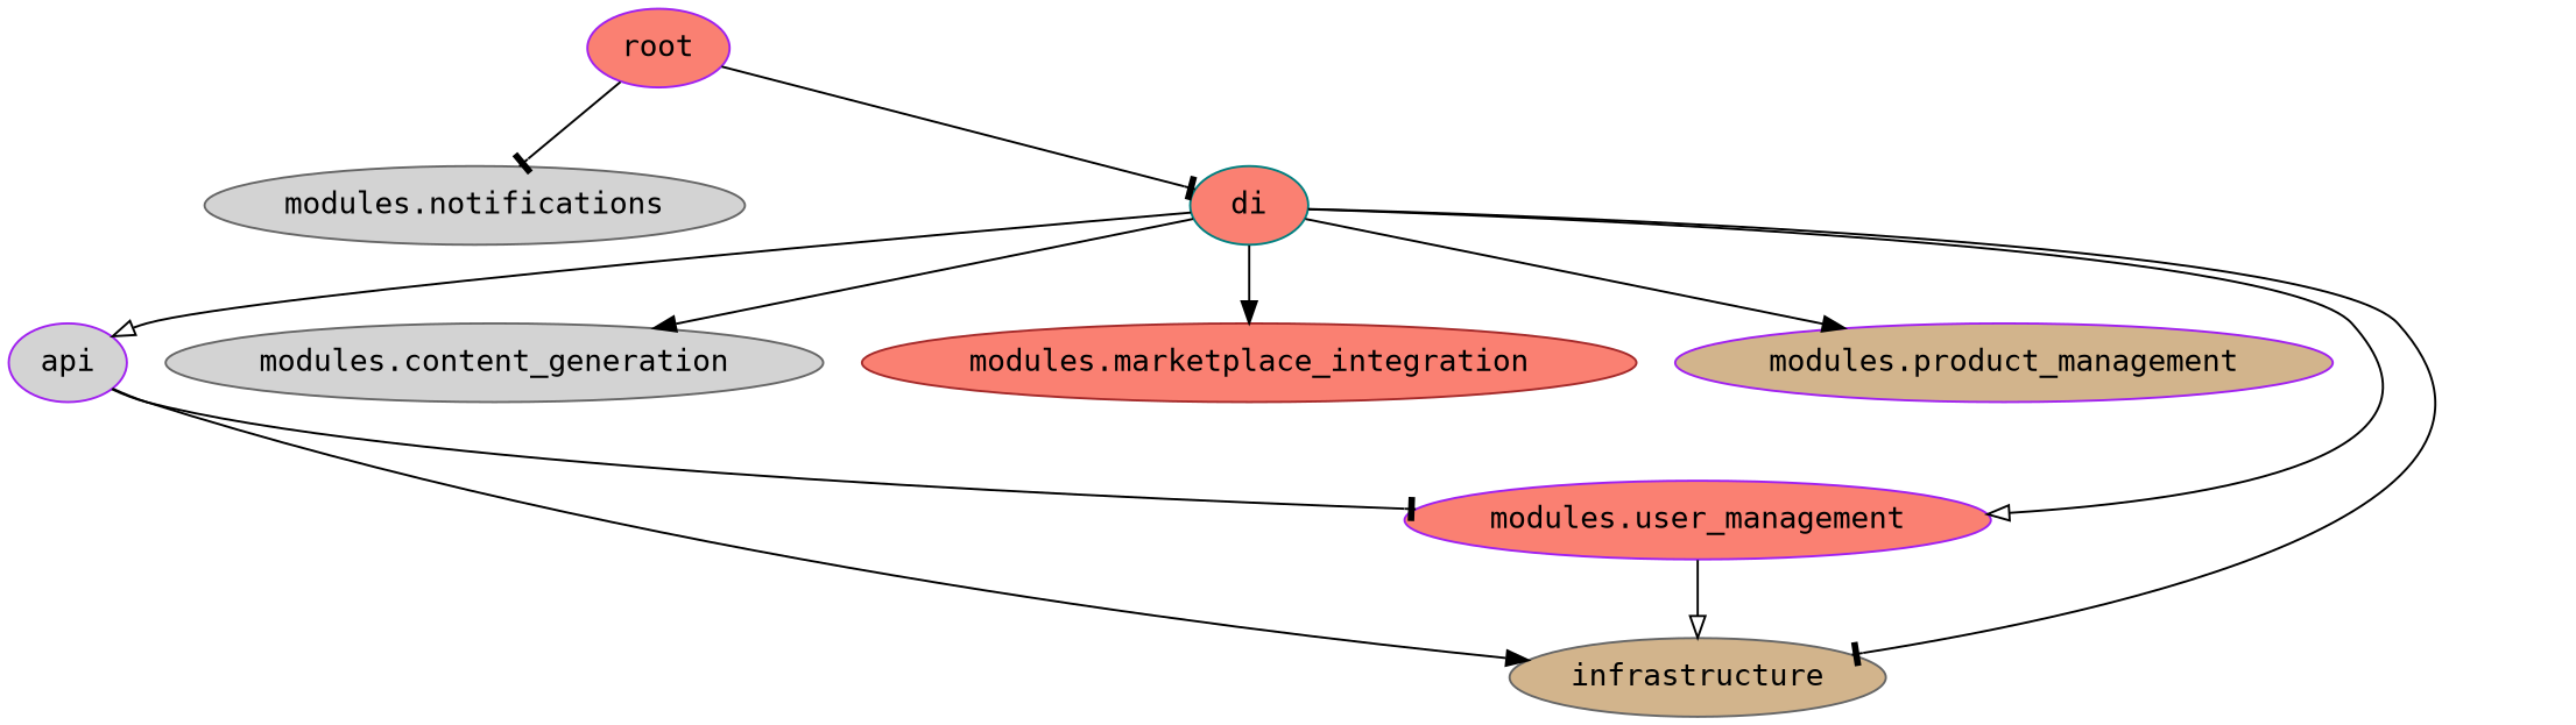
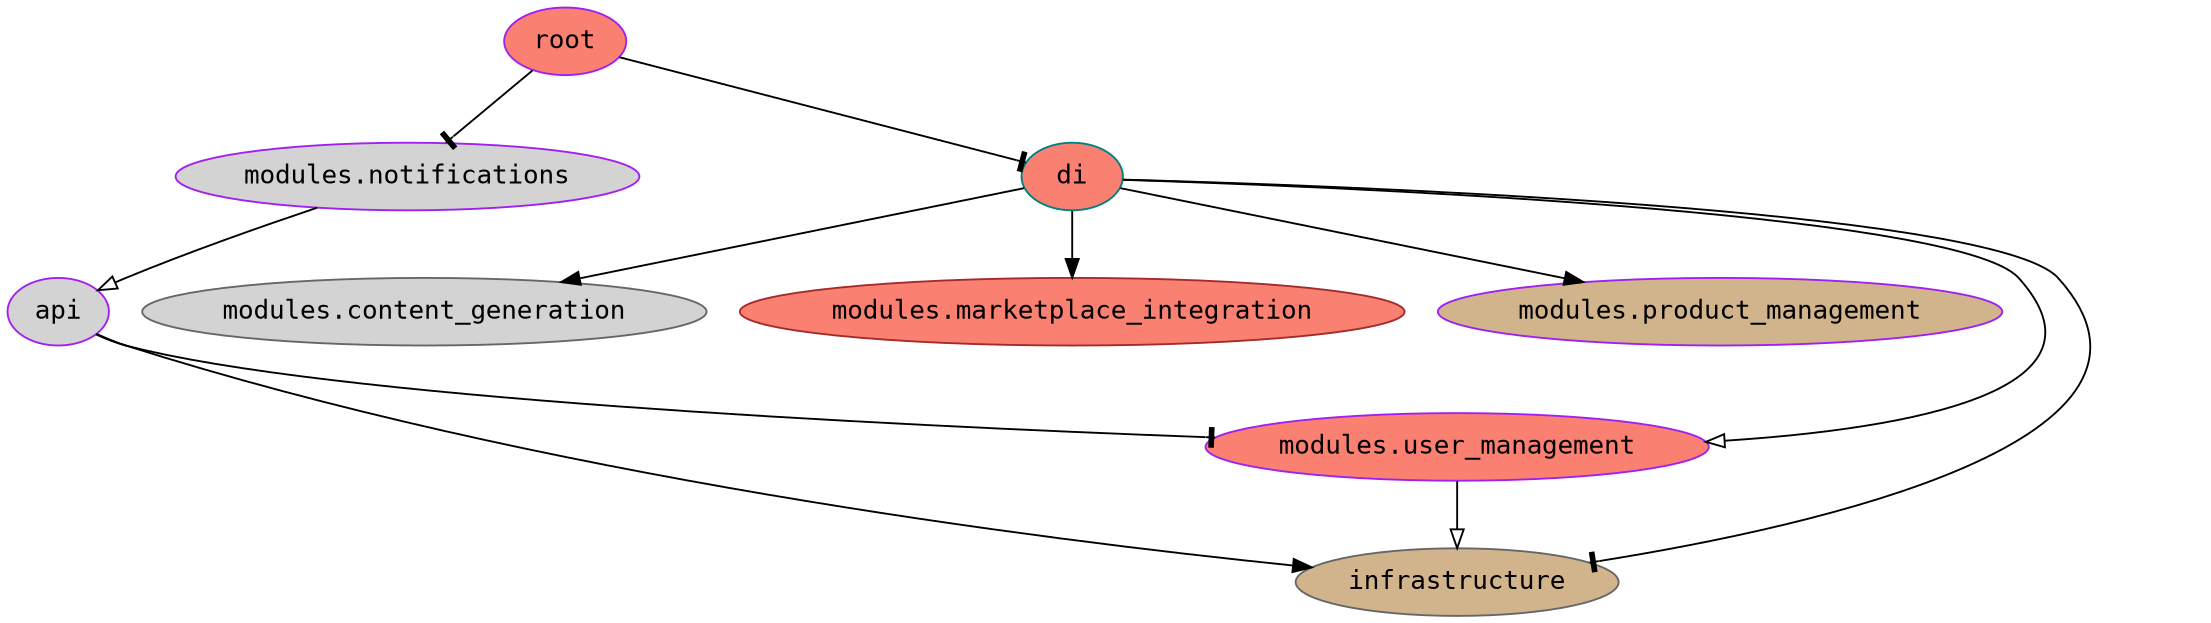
  strict digraph {
    fontname="DejaVu Sans Mono"
    node [color=purple fillcolor=salmon fontname="DejaVu Sans Mono" style=filled]
    edge [arrowhead=normal fontname="DejaVu Sans Mono"]
    di [color=teal]
    api [fillcolor=lightgrey]
    "modules.content_generation" [color=gray40 fillcolor=lightgrey]
    "modules.marketplace_integration" [color=brown]
    "modules.product_management" [fillcolor=tan]
    "modules.user_management"
    infrastructure [color=gray40 fillcolor=tan]
    root
-   "modules.notifications" [color=gray40 fillcolor=lightgrey]
-   di -> api [arrowhead=onormal]
+   "modules.notifications" [fillcolor=lightgrey]
+   "modules.notifications" -> api [arrowhead=onormal]
    di -> "modules.content_generation"
    di -> "modules.marketplace_integration"
    di -> "modules.product_management"
    di -> "modules.user_management" [arrowhead=onormal]
    di -> infrastructure [arrowhead=tee]
    api -> "modules.user_management" [arrowhead=tee]
    api -> infrastructure
    "modules.user_management" -> infrastructure [arrowhead=onormal]
    root -> di [arrowhead=tee]
    root -> "modules.notifications" [arrowhead=tee]
  }
